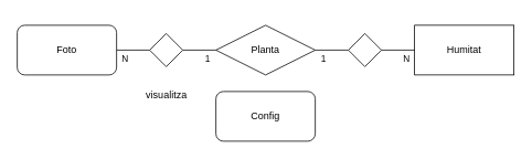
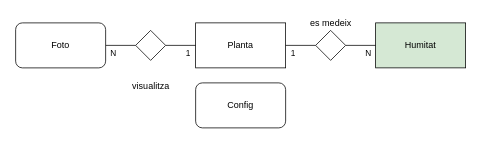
  <mxCell id="0" />
  <mxCell id="1" parent="0" />
- <mxCell id="2" value="Humitat" style="rounded=0;whiteSpace=wrap;html=1;" vertex="1" parent="1"><mxGeometry x="500" y="30" width="120" height="60" as="geometry" /></mxCell>
- <mxCell id="3" value="Planta" style="rhombus;whiteSpace=wrap;html=1;" vertex="1" parent="1"><mxGeometry x="260" y="30" width="120" height="60" as="geometry" /></mxCell>
+ <mxCell id="2" value="Humitat" style="rounded=0;whiteSpace=wrap;html=1;fillColor=#d5e8d4;" vertex="1" parent="1"><mxGeometry x="500" y="30" width="120" height="60" as="geometry" /></mxCell>
+ <mxCell id="3" value="Planta" style="rounded=0;whiteSpace=wrap;html=1;" vertex="1" parent="1"><mxGeometry x="260" y="30" width="120" height="60" as="geometry" /></mxCell>
  <mxCell id="4" value="N" style="edgeStyle=orthogonalEdgeStyle;rounded=0;orthogonalLoop=1;jettySize=auto;html=1;exitX=1;exitY=0.5;exitDx=0;exitDy=0;entryX=0;entryY=0.5;entryDx=0;entryDy=0;endArrow=none;endFill=0;" edge="1" parent="1" source="5" target="8"><mxGeometry x="-0.5" y="-10" relative="1" as="geometry"><mxPoint as="offset" /></mxGeometry></mxCell>
  <mxCell id="5" value="Foto" style="whiteSpace=wrap;html=1;rounded=1;" vertex="1" parent="1"><mxGeometry x="20" y="30" width="120" height="60" as="geometry" /></mxCell>
  <mxCell id="6" value="Config" style="whiteSpace=wrap;html=1;rounded=1;" vertex="1" parent="1"><mxGeometry x="260" y="110" width="120" height="60" as="geometry" /></mxCell>
  <mxCell id="7" value="1" style="edgeStyle=orthogonalEdgeStyle;rounded=0;orthogonalLoop=1;jettySize=auto;html=1;exitX=1;exitY=0.5;exitDx=0;exitDy=0;entryX=0;entryY=0.5;entryDx=0;entryDy=0;endArrow=none;endFill=0;" edge="1" parent="1" source="8" target="3"><mxGeometry x="0.5" y="-10" relative="1" as="geometry"><mxPoint as="offset" /></mxGeometry></mxCell>
  <mxCell id="8" value="" style="rhombus;whiteSpace=wrap;html=1;" vertex="1" parent="1"><mxGeometry x="180" y="40" width="40" height="40" as="geometry" /></mxCell>
  <mxCell id="9" value="1" style="edgeStyle=orthogonalEdgeStyle;rounded=0;orthogonalLoop=1;jettySize=auto;html=1;exitX=0;exitY=0.5;exitDx=0;exitDy=0;entryX=1;entryY=0.5;entryDx=0;entryDy=0;endArrow=none;endFill=0;" edge="1" parent="1" source="11" target="3"><mxGeometry x="0.5" y="10" relative="1" as="geometry"><mxPoint as="offset" /></mxGeometry></mxCell>
  <mxCell id="10" value="N" style="edgeStyle=orthogonalEdgeStyle;rounded=0;orthogonalLoop=1;jettySize=auto;html=1;exitX=1;exitY=0.5;exitDx=0;exitDy=0;entryX=0;entryY=0.5;entryDx=0;entryDy=0;endArrow=none;endFill=0;" edge="1" parent="1" source="11" target="2"><mxGeometry x="0.5" y="-10" relative="1" as="geometry"><mxPoint as="offset" /></mxGeometry></mxCell>
  <mxCell id="11" value="" style="rhombus;whiteSpace=wrap;html=1;" vertex="1" parent="1"><mxGeometry x="420" y="40" width="40" height="40" as="geometry" /></mxCell>
  <mxCell id="12" value="visualitza" style="text;html=1;resizable=0;points=[];autosize=1;align=center;verticalAlign=top;spacingTop=-4;" vertex="1" parent="1"><mxGeometry x="170" y="105" width="60" height="20" as="geometry" /></mxCell>
+ <mxCell id="13" value="es medeix" style="text;html=1;resizable=0;points=[];autosize=1;align=center;verticalAlign=top;spacingTop=-4;" vertex="1" parent="1"><mxGeometry x="405" y="20" width="70" height="20" as="geometry" /></mxCell>
